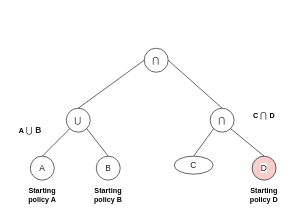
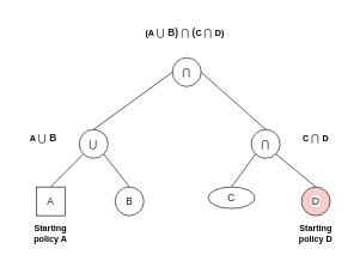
  <mxCell id="0" />
  <mxCell id="1" parent="0" />
  <mxCell id="2" value="&lt;span style=&quot;color: rgb(34 , 34 , 34) ; font-family: &amp;#34;arial&amp;#34; , sans-serif ; font-size: 14px ; text-align: left ; background-color: rgb(255 , 255 , 255)&quot;&gt;⋃&lt;/span&gt;" style="ellipse;whiteSpace=wrap;html=1;aspect=fixed;" vertex="1" parent="1"><mxGeometry x="110" y="180" width="40" height="40" as="geometry" /></mxCell>
  <mxCell id="3" value="&lt;span style=&quot;color: rgb(34 , 34 , 34) ; font-family: &amp;#34;arial&amp;#34; , sans-serif ; font-size: 14px ; text-align: left ; background-color: rgb(255 , 255 , 255)&quot;&gt;⋂&lt;/span&gt;" style="ellipse;whiteSpace=wrap;html=1;aspect=fixed;" vertex="1" parent="1"><mxGeometry x="240" y="80" width="40" height="40" as="geometry" /></mxCell>
  <mxCell id="4" value="&lt;b&gt;Starting policy A&lt;/b&gt;" style="text;html=1;strokeColor=none;fillColor=none;align=center;verticalAlign=middle;whiteSpace=wrap;rounded=0;" vertex="1" parent="1"><mxGeometry x="30" y="300" width="80" height="50" as="geometry" /></mxCell>
- <mxCell id="5" value="&lt;span style=&quot;color: rgb(34 , 34 , 34) ; font-family: &amp;#34;arial&amp;#34; , sans-serif ; font-size: 14px ; text-align: left ; background-color: rgb(255 , 255 , 255)&quot;&gt;A&lt;/span&gt;" style="ellipse;whiteSpace=wrap;html=1;aspect=fixed;" vertex="1" parent="1"><mxGeometry x="50" y="260" width="40" height="40" as="geometry" /></mxCell>
+ <mxCell id="5" value="&lt;span style=&quot;color: rgb(34 , 34 , 34) ; font-family: &amp;#34;arial&amp;#34; , sans-serif ; font-size: 14px ; text-align: left ; background-color: rgb(255 , 255 , 255)&quot;&gt;A&lt;/span&gt;" style="whiteSpace=wrap;html=1;aspect=fixed;rounded=0;" vertex="1" parent="1"><mxGeometry x="50" y="260" width="40" height="40" as="geometry" /></mxCell>
  <mxCell id="6" value="&lt;span style=&quot;color: rgb(34 , 34 , 34) ; font-family: &amp;#34;arial&amp;#34; , sans-serif ; font-size: 14px ; text-align: left ; background-color: rgb(255 , 255 , 255)&quot;&gt;B&lt;/span&gt;" style="ellipse;whiteSpace=wrap;html=1;aspect=fixed;" vertex="1" parent="1"><mxGeometry x="160" y="260" width="40" height="40" as="geometry" /></mxCell>
- <mxCell id="7" value="&lt;b&gt;Starting policy B&lt;/b&gt;" style="text;html=1;strokeColor=none;fillColor=none;align=center;verticalAlign=middle;whiteSpace=wrap;rounded=0;" vertex="1" parent="1"><mxGeometry x="140" y="300" width="80" height="50" as="geometry" /></mxCell>
- <mxCell id="8" value="&lt;b&gt;A&amp;nbsp;&lt;/b&gt;&lt;span style=&quot;color: rgb(34 , 34 , 34) ; font-family: &amp;#34;arial&amp;#34; , sans-serif ; font-size: 14px ; text-align: left ; background-color: rgb(255 , 255 , 255)&quot;&gt;⋃ &lt;b&gt;B&lt;/b&gt;&lt;/span&gt;" style="text;html=1;strokeColor=none;fillColor=none;align=center;verticalAlign=middle;whiteSpace=wrap;rounded=0;" vertex="1" parent="1"><mxGeometry x="10" y="192" width="80" height="50" as="geometry" /></mxCell>
+ <mxCell id="8" value="&lt;b&gt;A&amp;nbsp;&lt;/b&gt;&lt;span style=&quot;color: rgb(34 , 34 , 34) ; font-family: &amp;#34;arial&amp;#34; , sans-serif ; font-size: 14px ; text-align: left ; background-color: rgb(255 , 255 , 255)&quot;&gt;⋃ &lt;b&gt;B&lt;/b&gt;&lt;/span&gt;" style="text;html=1;strokeColor=none;fillColor=none;align=center;verticalAlign=middle;whiteSpace=wrap;rounded=0;" vertex="1" parent="1"><mxGeometry x="20" y="167" width="80" height="50" as="geometry" /></mxCell>
  <mxCell id="9" value="&lt;b&gt;C&amp;nbsp;&lt;/b&gt;&lt;span style=&quot;color: rgb(34 , 34 , 34) ; font-family: &amp;#34;arial&amp;#34; , sans-serif ; font-size: 14px ; text-align: left ; background-color: rgb(255 , 255 , 255)&quot;&gt;⋂&amp;nbsp;&lt;/span&gt;&lt;b&gt;D&lt;/b&gt;" style="text;html=1;strokeColor=none;fillColor=none;align=center;verticalAlign=middle;whiteSpace=wrap;rounded=0;" vertex="1" parent="1"><mxGeometry x="400" y="167" width="80" height="50" as="geometry" /></mxCell>
  <mxCell id="10" value="&lt;span style=&quot;color: rgb(34 , 34 , 34) ; font-family: &amp;#34;arial&amp;#34; , sans-serif ; font-size: 14px ; text-align: left ; background-color: rgb(255 , 255 , 255)&quot;&gt;⋂&lt;/span&gt;" style="ellipse;whiteSpace=wrap;html=1;aspect=fixed;" vertex="1" parent="1"><mxGeometry x="350" y="180" width="40" height="40" as="geometry" /></mxCell>
  <mxCell id="11" value="&lt;span style=&quot;color: rgb(34 , 34 , 34) ; font-family: &amp;#34;arial&amp;#34; , sans-serif ; font-size: 14px ; text-align: left ; background-color: rgb(255 , 255 , 255)&quot;&gt;C&lt;/span&gt;" style="ellipse;whiteSpace=wrap;html=1;aspect=fixed;" vertex="1" parent="1"><mxGeometry x="290" y="260" width="65" height="30" as="geometry" /></mxCell>
  <mxCell id="12" value="&lt;span style=&quot;color: rgb(34 , 34 , 34) ; font-family: &amp;#34;arial&amp;#34; , sans-serif ; font-size: 14px ; text-align: left ; background-color: rgb(255 , 255 , 255)&quot;&gt;D&lt;/span&gt;" style="ellipse;whiteSpace=wrap;html=1;aspect=fixed;fillColor=#f8cecc;" vertex="1" parent="1"><mxGeometry x="420" y="260" width="40" height="40" as="geometry" /></mxCell>
  <mxCell id="13" value="&lt;b&gt;Starting policy D&lt;/b&gt;" style="text;html=1;strokeColor=none;fillColor=none;align=center;verticalAlign=middle;whiteSpace=wrap;rounded=0;" vertex="1" parent="1"><mxGeometry x="400" y="300" width="80" height="50" as="geometry" /></mxCell>
  <mxCell id="14" value="" style="endArrow=none;html=1;exitX=0.5;exitY=0;exitDx=0;exitDy=0;entryX=0;entryY=1;entryDx=0;entryDy=0;" edge="1" parent="1" source="5" target="2"><mxGeometry width="50" height="50" relative="1" as="geometry"><mxPoint x="100" y="130" as="sourcePoint" /><mxPoint x="150" y="80" as="targetPoint" /></mxGeometry></mxCell>
  <mxCell id="15" value="" style="endArrow=none;html=1;entryX=0.5;entryY=0;entryDx=0;entryDy=0;exitX=1;exitY=1;exitDx=0;exitDy=0;" edge="1" parent="1" source="2" target="6"><mxGeometry width="50" height="50" relative="1" as="geometry"><mxPoint x="60" y="150" as="sourcePoint" /><mxPoint x="110" y="100" as="targetPoint" /></mxGeometry></mxCell>
  <mxCell id="16" value="" style="endArrow=none;html=1;exitX=0.5;exitY=0;exitDx=0;exitDy=0;entryX=0;entryY=1;entryDx=0;entryDy=0;" edge="1" parent="1" source="11" target="10"><mxGeometry width="50" height="50" relative="1" as="geometry"><mxPoint x="260" y="220" as="sourcePoint" /><mxPoint x="310" y="170" as="targetPoint" /></mxGeometry></mxCell>
  <mxCell id="17" value="" style="endArrow=none;html=1;entryX=0.5;entryY=0;entryDx=0;entryDy=0;exitX=1;exitY=1;exitDx=0;exitDy=0;" edge="1" parent="1" source="10" target="12"><mxGeometry width="50" height="50" relative="1" as="geometry"><mxPoint x="154.142" y="224.142" as="sourcePoint" /><mxPoint x="190" y="270" as="targetPoint" /></mxGeometry></mxCell>
  <mxCell id="18" value="" style="endArrow=none;html=1;exitX=0.5;exitY=0;exitDx=0;exitDy=0;entryX=0;entryY=0.5;entryDx=0;entryDy=0;" edge="1" parent="1" source="2" target="3"><mxGeometry width="50" height="50" relative="1" as="geometry"><mxPoint x="90" y="150" as="sourcePoint" /><mxPoint x="140" y="100" as="targetPoint" /></mxGeometry></mxCell>
  <mxCell id="19" value="" style="endArrow=none;html=1;exitX=0.5;exitY=0;exitDx=0;exitDy=0;entryX=1;entryY=0.5;entryDx=0;entryDy=0;" edge="1" parent="1" source="10" target="3"><mxGeometry width="50" height="50" relative="1" as="geometry"><mxPoint x="140" y="190" as="sourcePoint" /><mxPoint x="250" y="110" as="targetPoint" /></mxGeometry></mxCell>
+ <mxCell id="20" value="&lt;b&gt;(A&amp;nbsp;&lt;/b&gt;&lt;span style=&quot;color: rgb(34 , 34 , 34) ; font-family: &amp;#34;arial&amp;#34; , sans-serif ; font-size: 14px ; text-align: left ; background-color: rgb(255 , 255 , 255)&quot;&gt;⋃ &lt;b&gt;B)&amp;nbsp;&lt;/b&gt;&lt;/span&gt;&lt;span style=&quot;color: rgb(34 , 34 , 34) ; font-family: &amp;#34;arial&amp;#34; , sans-serif ; font-size: 14px ; text-align: left ; background-color: rgb(255 , 255 , 255)&quot;&gt;⋂&lt;/span&gt;&lt;span style=&quot;color: rgb(34 , 34 , 34) ; font-family: &amp;#34;arial&amp;#34; , sans-serif ; font-size: 14px ; text-align: left ; background-color: rgb(255 , 255 , 255)&quot;&gt;&lt;b&gt;&amp;nbsp;(&lt;/b&gt;&lt;/span&gt;&lt;b&gt;C&amp;nbsp;&lt;/b&gt;&lt;span style=&quot;color: rgb(34 , 34 , 34) ; font-family: &amp;#34;arial&amp;#34; , sans-serif ; font-size: 14px ; text-align: left ; background-color: rgb(255 , 255 , 255)&quot;&gt;⋂&amp;nbsp;&lt;/span&gt;&lt;b&gt;D)&lt;/b&gt;" style="text;html=1;strokeColor=none;fillColor=none;align=center;verticalAlign=middle;whiteSpace=wrap;rounded=0;" vertex="1" parent="1"><mxGeometry x="130" y="20" width="255" height="50" as="geometry" /></mxCell>
